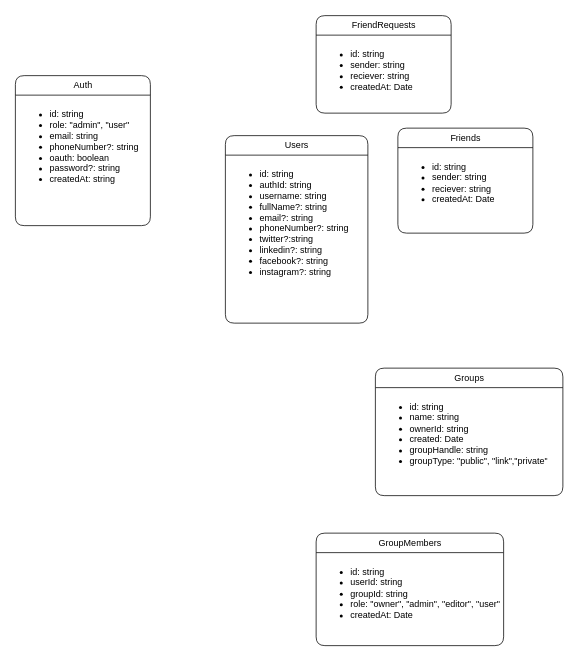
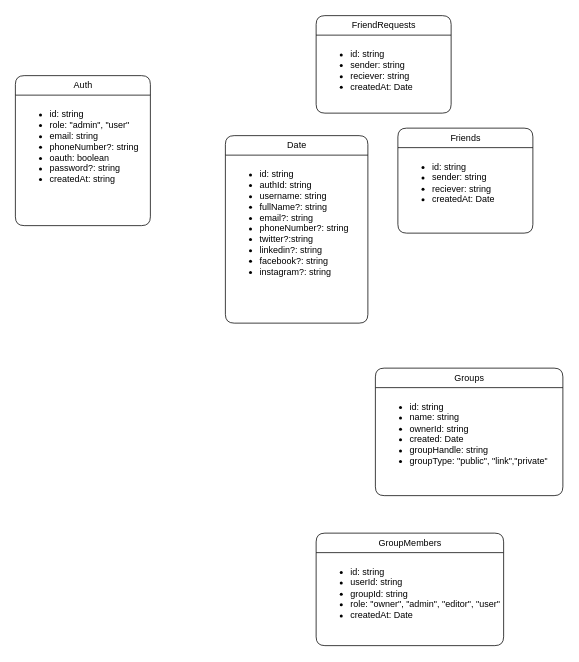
  <mxCell id="0" />
  <mxCell id="1" parent="0" />
  <mxCell id="2" value="Auth" style="swimlane;fontStyle=0;childLayout=stackLayout;horizontal=1;startSize=26;fillColor=none;horizontalStack=0;resizeParent=1;resizeParentMax=0;resizeLast=0;collapsible=1;marginBottom=0;html=1;rounded=1;" parent="1" vertex="1"><mxGeometry x="20" y="100" width="180" height="200" as="geometry" /></mxCell>
  <mxCell id="3" value="&lt;ul&gt;&lt;li&gt;id: string&lt;/li&gt;&lt;li&gt;role: &quot;admin&quot;, &quot;user&quot;&lt;/li&gt;&lt;li&gt;email: string&lt;/li&gt;&lt;li&gt;phoneNumber?: string&lt;/li&gt;&lt;li&gt;oauth: boolean&lt;/li&gt;&lt;li&gt;password?: string&lt;/li&gt;&lt;li&gt;createdAt: string&lt;/li&gt;&lt;/ul&gt;" style="text;strokeColor=none;fillColor=none;align=left;verticalAlign=top;spacingLeft=4;spacingRight=4;overflow=hidden;rotatable=0;points=[[0,0.5],[1,0.5]];portConstraint=eastwest;whiteSpace=wrap;html=1;rounded=1;" parent="2" vertex="1"><mxGeometry y="26" width="180" height="174" as="geometry" /></mxCell>
- <mxCell id="4" value="Users" style="swimlane;fontStyle=0;childLayout=stackLayout;horizontal=1;startSize=26;fillColor=none;horizontalStack=0;resizeParent=1;resizeParentMax=0;resizeLast=0;collapsible=1;marginBottom=0;html=1;rounded=1;" parent="1" vertex="1"><mxGeometry x="300" y="180" width="190" height="250" as="geometry" /></mxCell>
+ <mxCell id="4" value="Date" style="swimlane;fontStyle=0;childLayout=stackLayout;horizontal=1;startSize=26;fillColor=none;horizontalStack=0;resizeParent=1;resizeParentMax=0;resizeLast=0;collapsible=1;marginBottom=0;html=1;rounded=1;" parent="1" vertex="1"><mxGeometry x="300" y="180" width="190" height="250" as="geometry" /></mxCell>
  <mxCell id="5" value="&lt;ul&gt;&lt;li&gt;id: string&lt;/li&gt;&lt;li&gt;authId: string&lt;/li&gt;&lt;li&gt;username: string&lt;/li&gt;&lt;li&gt;fullName?: string&lt;/li&gt;&lt;li&gt;email?: string&lt;/li&gt;&lt;li&gt;phoneNumber?: string&lt;/li&gt;&lt;li&gt;twitter?:string&lt;br&gt;&lt;/li&gt;&lt;li&gt;linkedin?: string&lt;br&gt;&lt;/li&gt;&lt;li&gt;facebook?: string&lt;br&gt;&lt;/li&gt;&lt;li&gt;instagram?: string&lt;/li&gt;&lt;/ul&gt;" style="text;strokeColor=none;fillColor=none;align=left;verticalAlign=top;spacingLeft=4;spacingRight=4;overflow=hidden;rotatable=0;points=[[0,0.5],[1,0.5]];portConstraint=eastwest;whiteSpace=wrap;html=1;rounded=1;" parent="4" vertex="1"><mxGeometry y="26" width="190" height="224" as="geometry" /></mxCell>
  <mxCell id="6" value="Friends" style="swimlane;fontStyle=0;childLayout=stackLayout;horizontal=1;startSize=26;fillColor=none;horizontalStack=0;resizeParent=1;resizeParentMax=0;resizeLast=0;collapsible=1;marginBottom=0;html=1;rounded=1;" parent="1" vertex="1"><mxGeometry x="530" y="170" width="180" height="140" as="geometry" /></mxCell>
  <mxCell id="7" value="&lt;ul&gt;&lt;li&gt;id: string&lt;/li&gt;&lt;li&gt;sender: string&lt;/li&gt;&lt;li&gt;reciever: string&lt;/li&gt;&lt;li&gt;createdAt: Date&lt;/li&gt;&lt;/ul&gt;" style="text;strokeColor=none;fillColor=none;align=left;verticalAlign=top;spacingLeft=4;spacingRight=4;overflow=hidden;rotatable=0;points=[[0,0.5],[1,0.5]];portConstraint=eastwest;whiteSpace=wrap;html=1;rounded=1;" parent="6" vertex="1"><mxGeometry y="26" width="180" height="114" as="geometry" /></mxCell>
  <mxCell id="8" value="FriendRequests" style="swimlane;fontStyle=0;childLayout=stackLayout;horizontal=1;startSize=26;fillColor=none;horizontalStack=0;resizeParent=1;resizeParentMax=0;resizeLast=0;collapsible=1;marginBottom=0;html=1;rounded=1;" parent="1" vertex="1"><mxGeometry x="421" y="20" width="180" height="130" as="geometry" /></mxCell>
  <mxCell id="9" value="&lt;ul&gt;&lt;li&gt;id: string&lt;/li&gt;&lt;li&gt;sender: string&lt;/li&gt;&lt;li&gt;reciever: string&lt;/li&gt;&lt;li&gt;createdAt: Date&lt;/li&gt;&lt;/ul&gt;" style="text;strokeColor=none;fillColor=none;align=left;verticalAlign=top;spacingLeft=4;spacingRight=4;overflow=hidden;rotatable=0;points=[[0,0.5],[1,0.5]];portConstraint=eastwest;whiteSpace=wrap;html=1;rounded=1;" parent="8" vertex="1"><mxGeometry y="26" width="180" height="104" as="geometry" /></mxCell>
  <mxCell id="10" value="Groups" style="swimlane;fontStyle=0;childLayout=stackLayout;horizontal=1;startSize=26;fillColor=none;horizontalStack=0;resizeParent=1;resizeParentMax=0;resizeLast=0;collapsible=1;marginBottom=0;html=1;rounded=1;" parent="1" vertex="1"><mxGeometry x="500" y="490" width="250" height="170" as="geometry" /></mxCell>
  <mxCell id="11" value="&lt;ul&gt;&lt;li&gt;id: string&lt;/li&gt;&lt;li&gt;name: string&lt;/li&gt;&lt;li&gt;ownerId: string&lt;/li&gt;&lt;li&gt;created: Date&lt;/li&gt;&lt;li&gt;groupHandle: string&lt;/li&gt;&lt;li&gt;groupType: &quot;public&quot;, &quot;link&quot;,&quot;private&quot;&lt;/li&gt;&lt;/ul&gt;" style="text;strokeColor=none;fillColor=none;align=left;verticalAlign=top;spacingLeft=4;spacingRight=4;overflow=hidden;rotatable=0;points=[[0,0.5],[1,0.5]];portConstraint=eastwest;whiteSpace=wrap;html=1;rounded=1;" parent="10" vertex="1"><mxGeometry y="26" width="250" height="144" as="geometry" /></mxCell>
  <mxCell id="12" value="GroupMembers" style="swimlane;fontStyle=0;childLayout=stackLayout;horizontal=1;startSize=26;fillColor=none;horizontalStack=0;resizeParent=1;resizeParentMax=0;resizeLast=0;collapsible=1;marginBottom=0;html=1;rounded=1;" parent="1" vertex="1"><mxGeometry x="421" y="710" width="250" height="150" as="geometry" /></mxCell>
  <mxCell id="13" value="&lt;ul&gt;&lt;li&gt;id: string&lt;/li&gt;&lt;li&gt;userId: string&lt;/li&gt;&lt;li&gt;groupId: string&lt;/li&gt;&lt;li&gt;role: &quot;owner&quot;, &quot;admin&quot;, &quot;editor&quot;,&amp;nbsp;&quot;user&quot;&lt;/li&gt;&lt;li&gt;createdAt: Date&lt;/li&gt;&lt;/ul&gt;" style="text;strokeColor=none;fillColor=none;align=left;verticalAlign=top;spacingLeft=4;spacingRight=4;overflow=hidden;rotatable=0;points=[[0,0.5],[1,0.5]];portConstraint=eastwest;whiteSpace=wrap;html=1;rounded=1;" parent="12" vertex="1"><mxGeometry y="26" width="250" height="124" as="geometry" /></mxCell>
